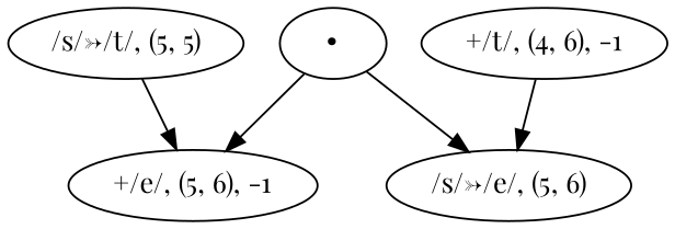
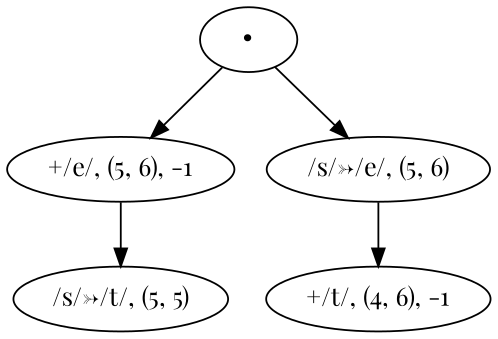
  digraph {
    fontname="Playfair Display"
    node [fontname="Playfair Display"]
    edge [fontname="Playfair Display"]
    n1 [label="∙"]
    n2 [label="+/e/, (5, 6), -1"]
    n3 [label="/s/→/e/, (5, 6)"]
    n4 [label="/s/→/t/, (5, 5)"]
    n5 [label="+/t/, (4, 6), -1"]
    n1 -> n2
    n1 -> n3
-   n4 -> n2
-   n5 -> n3
+   n2 -> n4
+   n3 -> n5
  }
